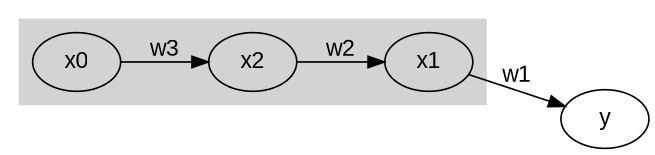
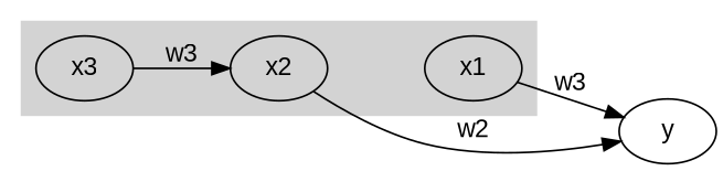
  digraph {
    fontname="Liberation Sans"
    rankdir=LR
    node [fontname="Liberation Sans"]
    edge [fontname="Liberation Sans"]
    x1
    x2
-   x3 [label=x0]
+   x3
    y
    subgraph cluster_1 {
      color=lightgrey
      style=filled
      x1
      x2
      x3
    }
-   x1 -> y [label=w1]
-   x2 -> x1 [label=w2]
+   x1 -> y [label=w3]
+   x2 -> y [label=w2]
    x3 -> x2 [label=w3]
  }
